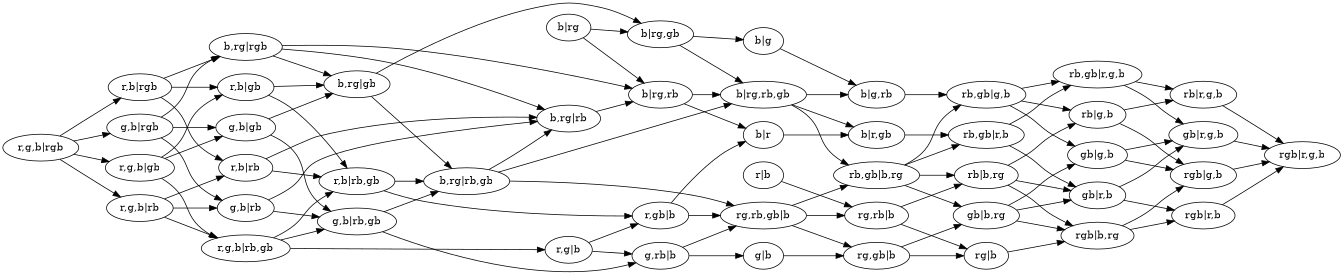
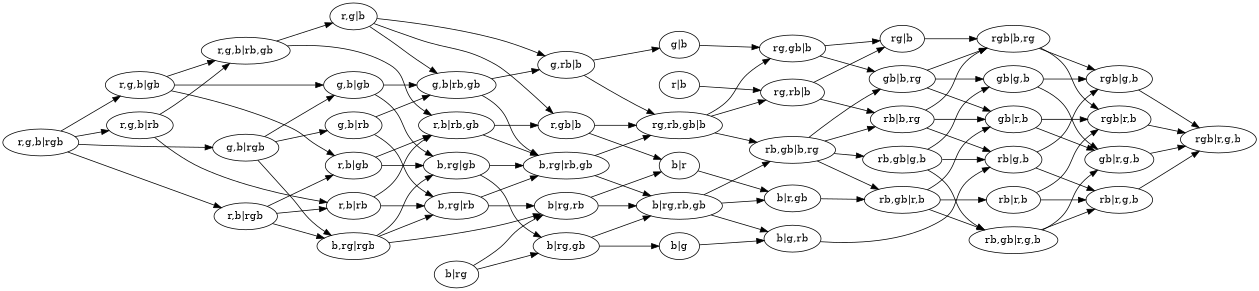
  digraph {
    fontname="DejaVu Serif"
    rankdir=LR
    node [fontname="DejaVu Serif"]
    edge [fontname="DejaVu Serif"]
    "rb|r,g,b"
    "rgb|r,g,b"
    "rg,rb|b"
    "rb|b,rg"
    "rg|b"
    "rgb|b,rg"
    "rb|g,b"
    "gb|r,b"
    "rgb|r,b"
    "rgb|g,b"
+   "rb|r,b"
    "r,b|rgb"
    "r,b|rb"
    "r,b|gb"
    "b,rg|rgb"
    "r,b|rb,gb"
    "b,rg|rb"
    "b,rg|gb"
    "b|rg,rb"
    "b,rg|rb,gb"
    "r,gb|b"
    "b|rg,gb"
    "b|rg"
    "b|rg,rb,gb"
    "b|r"
    "b|g"
    "rb,gb|b,rg"
    "b|r,gb"
    "b|g,rb"
    "r|b"
    "rg,gb|b"
    "gb|b,rg"
    "gb|g,b"
    "gb|r,g,b"
    "g,rb|b"
    "g|b"
    "rg,rb,gb|b"
    "rb,gb|g,b"
    "rb,gb|r,b"
    "rb,gb|r,g,b"
    "r,g,b|gb"
    "g,b|gb"
    "r,g,b|rb,gb"
    "g,b|rb,gb"
    "r,g|b"
    "r,g,b|rgb"
    "g,b|rgb"
    "r,g,b|rb"
    "g,b|rb"
    "rb|r,g,b" -> "rgb|r,g,b"
    "rg,rb|b" -> "rb|b,rg"
    "rg,rb|b" -> "rg|b"
    "rb|b,rg" -> "rgb|b,rg"
    "rb|b,rg" -> "rb|g,b"
    "rb|b,rg" -> "gb|r,b"
    "rg|b" -> "rgb|b,rg"
    "rgb|b,rg" -> "rgb|r,b"
    "rgb|b,rg" -> "rgb|g,b"
    "rb|g,b" -> "rb|r,g,b"
    "rb|g,b" -> "rgb|g,b"
    "gb|r,b" -> "rgb|r,b"
    "gb|r,b" -> "gb|r,g,b"
    "rgb|r,b" -> "rgb|r,g,b"
    "rgb|g,b" -> "rgb|r,g,b"
+   "rb|r,b" -> "rb|r,g,b"
+   "rb|r,b" -> "rgb|r,b"
    "r,b|rgb" -> "r,b|rb"
    "r,b|rgb" -> "r,b|gb"
    "r,b|rgb" -> "b,rg|rgb"
    "r,b|rb" -> "r,b|rb,gb"
    "r,b|rb" -> "b,rg|rb"
    "r,b|gb" -> "r,b|rb,gb"
    "r,b|gb" -> "b,rg|gb"
    "b,rg|rgb" -> "b,rg|rb"
    "b,rg|rgb" -> "b,rg|gb"
    "b,rg|rgb" -> "b|rg,rb"
    "r,b|rb,gb" -> "b,rg|rb,gb"
    "r,b|rb,gb" -> "r,gb|b"
    "b,rg|rb" -> "b|rg,rb"
-   "b,rg|rb,gb" -> "b,rg|rb"
+   "b,rg|rb" -> "b,rg|rb,gb"
    "b,rg|gb" -> "b,rg|rb,gb"
    "b,rg|gb" -> "b|rg,gb"
    "b|rg,rb" -> "b|rg,rb,gb"
    "b|rg,rb" -> "b|r"
    "b,rg|rb,gb" -> "b|rg,rb,gb"
    "b,rg|rb,gb" -> "rg,rb,gb|b"
    "r,gb|b" -> "b|r"
    "r,gb|b" -> "rg,rb,gb|b"
    "b|rg,gb" -> "b|rg,rb,gb"
    "b|rg,gb" -> "b|g"
    "b|rg" -> "b|rg,rb"
    "b|rg" -> "b|rg,gb"
    "b|rg,rb,gb" -> "rb,gb|b,rg"
    "b|rg,rb,gb" -> "b|r,gb"
    "b|rg,rb,gb" -> "b|g,rb"
    "b|r" -> "b|r,gb"
    "b|g" -> "b|g,rb"
    "rb,gb|b,rg" -> "rb|b,rg"
    "rb,gb|b,rg" -> "gb|b,rg"
    "rb,gb|b,rg" -> "rb,gb|g,b"
    "rb,gb|b,rg" -> "rb,gb|r,b"
    "b|r,gb" -> "rb,gb|r,b"
-   "b|g,rb" -> "rb,gb|g,b"
+   "b|g,rb" -> "rb|g,b"
    "r|b" -> "rg,rb|b"
    "rg,gb|b" -> "rg|b"
    "rg,gb|b" -> "gb|b,rg"
    "gb|b,rg" -> "rgb|b,rg"
    "gb|b,rg" -> "gb|r,b"
    "gb|b,rg" -> "gb|g,b"
    "gb|g,b" -> "rgb|g,b"
    "gb|g,b" -> "gb|r,g,b"
    "gb|r,g,b" -> "rgb|r,g,b"
    "g,rb|b" -> "g|b"
    "g,rb|b" -> "rg,rb,gb|b"
    "g|b" -> "rg,gb|b"
    "rg,rb,gb|b" -> "rg,rb|b"
    "rg,rb,gb|b" -> "rb,gb|b,rg"
    "rg,rb,gb|b" -> "rg,gb|b"
    "rb,gb|g,b" -> "rb|g,b"
    "rb,gb|g,b" -> "gb|g,b"
    "rb,gb|g,b" -> "rb,gb|r,g,b"
    "rb,gb|r,b" -> "gb|r,b"
+   "rb,gb|r,b" -> "rb|r,b"
    "rb,gb|r,b" -> "rb,gb|r,g,b"
    "rb,gb|r,g,b" -> "rb|r,g,b"
    "rb,gb|r,g,b" -> "gb|r,g,b"
    "r,g,b|gb" -> "r,b|gb"
    "r,g,b|gb" -> "g,b|gb"
    "r,g,b|gb" -> "r,g,b|rb,gb"
    "g,b|gb" -> "b,rg|gb"
    "g,b|gb" -> "g,b|rb,gb"
    "r,g,b|rb,gb" -> "r,b|rb,gb"
-   "r,g,b|rb,gb" -> "g,b|rb,gb"
+   "r,g|b" -> "g,b|rb,gb"
    "r,g,b|rb,gb" -> "r,g|b"
    "g,b|rb,gb" -> "b,rg|rb,gb"
    "g,b|rb,gb" -> "g,rb|b"
    "r,g|b" -> "r,gb|b"
    "r,g|b" -> "g,rb|b"
    "r,g,b|rgb" -> "r,b|rgb"
    "r,g,b|rgb" -> "r,g,b|gb"
    "r,g,b|rgb" -> "g,b|rgb"
    "r,g,b|rgb" -> "r,g,b|rb"
    "g,b|rgb" -> "b,rg|rgb"
    "g,b|rgb" -> "g,b|gb"
    "g,b|rgb" -> "g,b|rb"
    "r,g,b|rb" -> "r,b|rb"
    "r,g,b|rb" -> "r,g,b|rb,gb"
-   "r,g,b|rb" -> "g,b|rb"
    "g,b|rb" -> "b,rg|rb"
    "g,b|rb" -> "g,b|rb,gb"
  }
